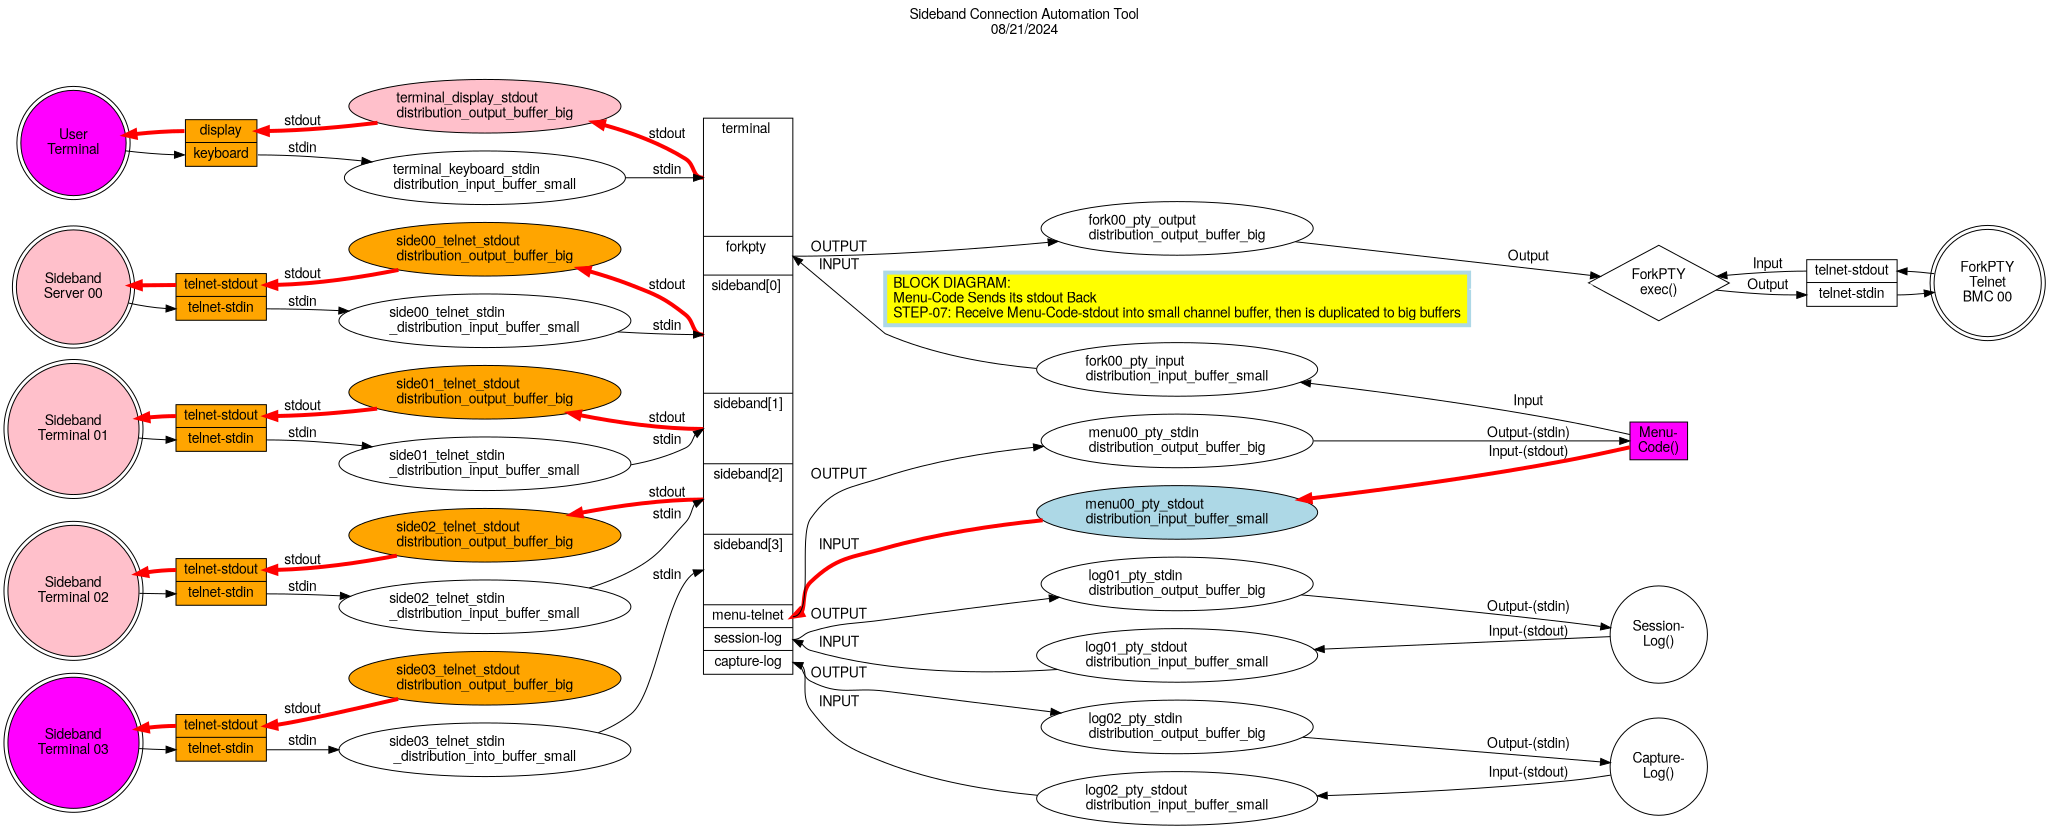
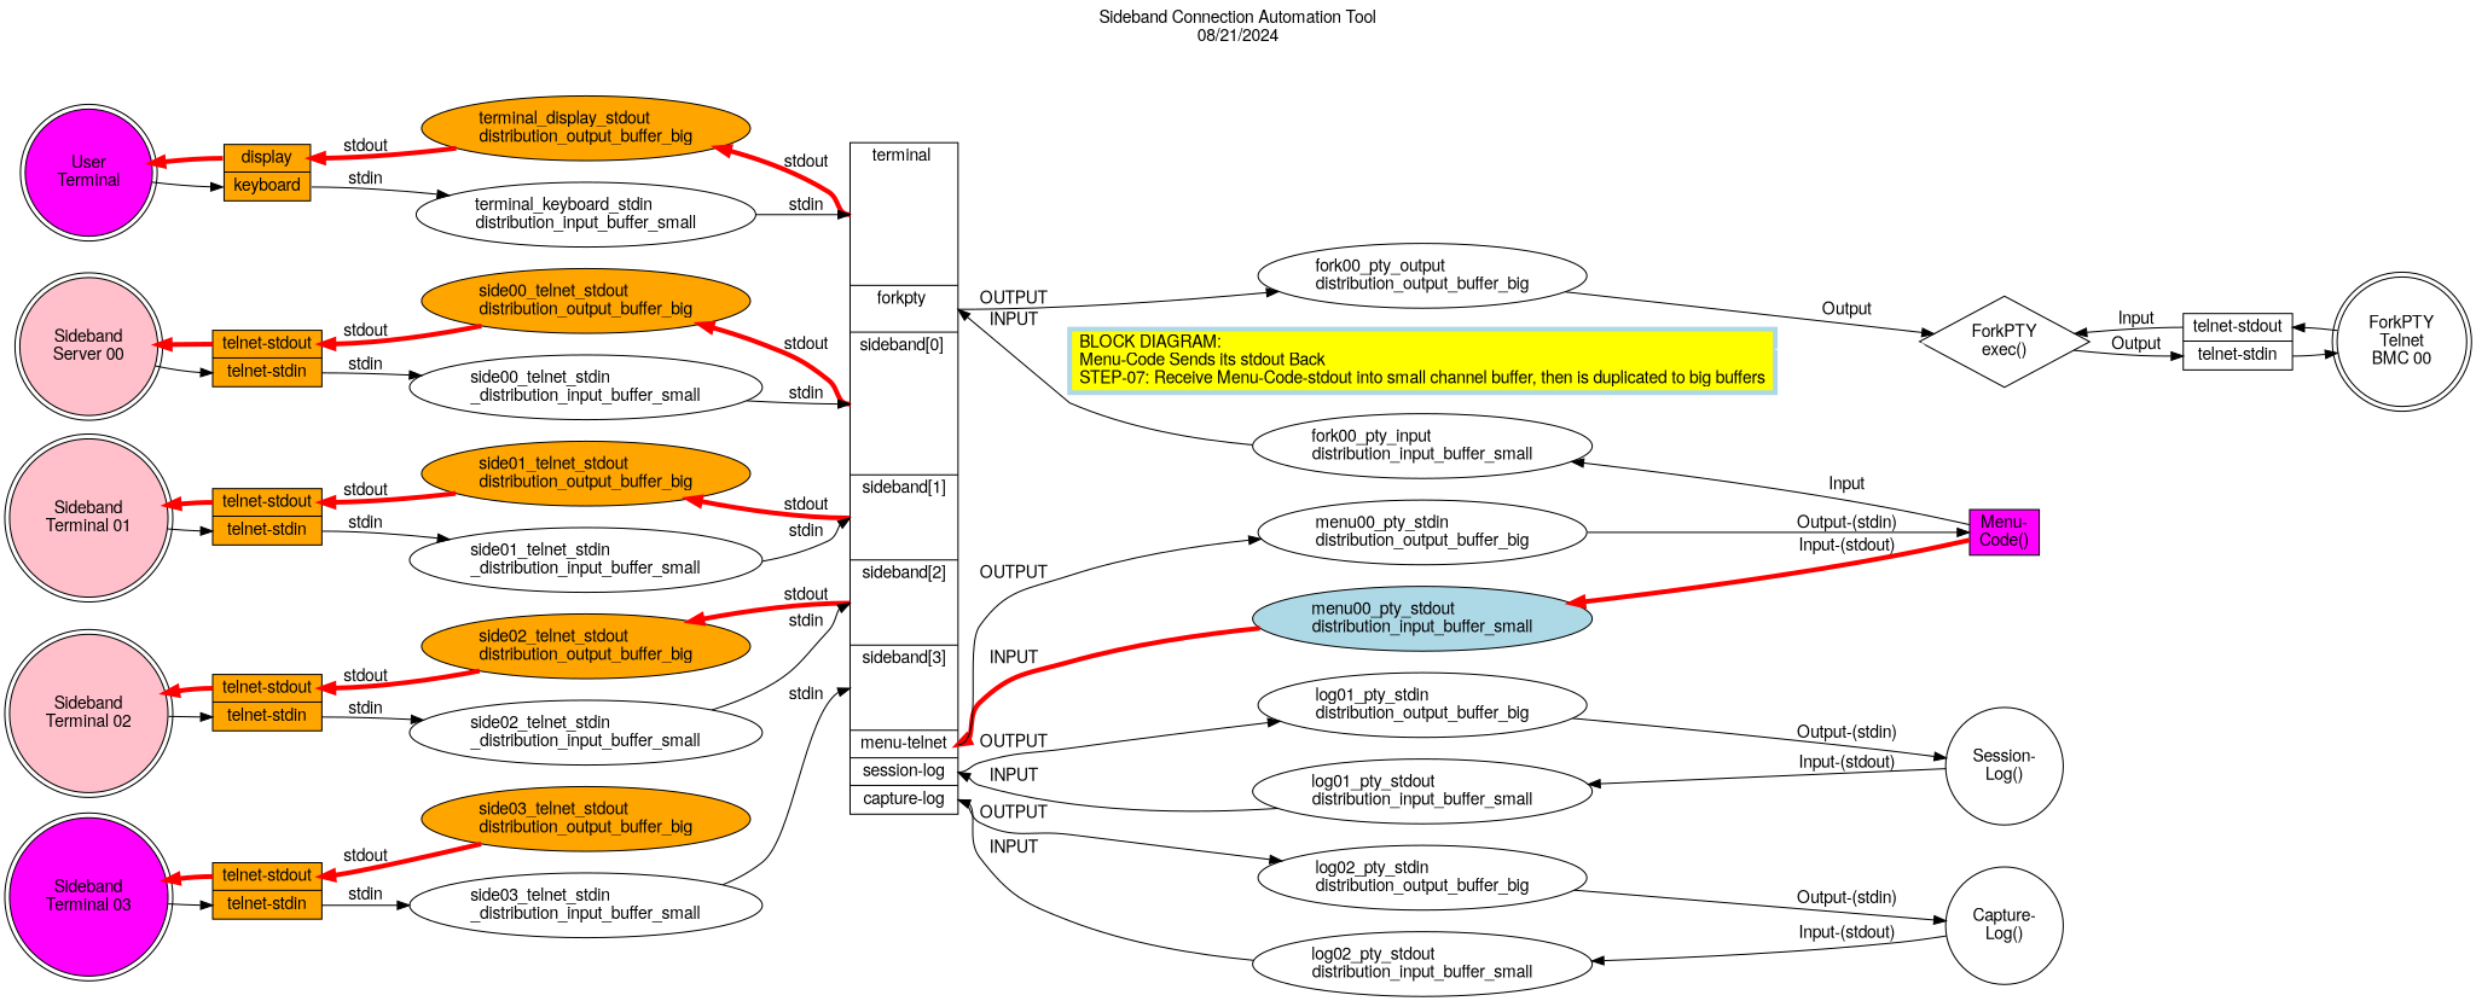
  digraph {
    fontname="Helvetica,Arial,sans-serif"
    label="Sideband Connection Automation Tool\n08/21/2024"
    labelloc=t
    rankdir=LR
    node [fontname="Helvetica,Arial,sans-serif" shape=ellipse]
    edge [fontname="Helvetica,Arial,sans-serif"]
    n1 [label="<f0> terminal \n\n\n\n\n\n\n | <f1> forkpty \n\n | <f2> sideband[0] \n\n\n\n\n\n\n | <f3> sideband[1]\n\n\n\n | <f4> sideband[2]\n\n\n\n | <f5> sideband[3]\n\n\n\n | <f6> menu-telnet | <f7> session-log | <f8> capture-log" shape=record]
    n2 [label="fork00_pty_input\ldistribution_input_buffer_small"]
    n3 [label="fork00_pty_output\ldistribution_output_buffer_big"]
    n4 [fillcolor=lightblue label="menu00_pty_stdout\ldistribution_input_buffer_small" style=filled]
    n5 [label="menu00_pty_stdin\ldistribution_output_buffer_big"]
    n6 [label="log01_pty_stdout\ldistribution_input_buffer_small"]
    n7 [label="log01_pty_stdin\ldistribution_output_buffer_big"]
    n8 [label="log02_pty_stdout\ldistribution_input_buffer_small"]
    n9 [label="log02_pty_stdin\ldistribution_output_buffer_big"]
    n10 [fillcolor=magenta label="Menu-\nCode()" shape=box style=filled]
    n11 [label="ForkPTY\nexec()" shape=diamond]
    n12 [label="Session-\nLog()" shape=circle]
    n13 [label="Capture-\nLog()" shape=circle]
    n14 [color=lightblue fillcolor=yellow label="BLOCK DIAGRAM:\lMenu-Code Sends its stdout Back\lSTEP-07: Receive Menu-Code-stdout into small channel buffer, then is duplicated to big buffers" penwidth=4.0 shape=box style=filled]
    n15 [label="<f0> telnet-stdout | <f1> telnet-stdin" shape=record]
    n16 [label="ForkPTY\nTelnet\nBMC 00" shape=doublecircle]
    n17 [fillcolor=magenta label="User\nTerminal" shape=doublecircle style=filled]
    n18 [fillcolor=orange label="<f0> display | <f1> keyboard" shape=record style=filled]
-   n19 [fillcolor=pink label="terminal_display_stdout\ldistribution_output_buffer_big" style=filled]
+   n19 [fillcolor=orange label="terminal_display_stdout\ldistribution_output_buffer_big" style=filled]
    n20 [label="terminal_keyboard_stdin\ldistribution_input_buffer_small"]
    n21 [fillcolor=pink label="Sideband\nServer 00" shape=doublecircle style=filled]
    n22 [fillcolor=orange label="<f0> telnet-stdout | <f1> telnet-stdin" shape=record style=filled]
    n23 [fillcolor=orange label="side00_telnet_stdout\ldistribution_output_buffer_big" style=filled]
    n24 [label="side00_telnet_stdin\l_distribution_input_buffer_small"]
    n25 [fillcolor=pink label="Sideband\nTerminal 01" shape=doublecircle style=filled]
    n26 [fillcolor=orange label="<f0> telnet-stdout | <f1> telnet-stdin" shape=record style=filled]
    n27 [fillcolor=orange label="side01_telnet_stdout\ldistribution_output_buffer_big" style=filled]
    n28 [label="side01_telnet_stdin\l_distribution_input_buffer_small"]
    n29 [fillcolor=pink label="Sideband\nTerminal 02" shape=doublecircle style=filled]
    n30 [fillcolor=orange label="<f0> telnet-stdout | <f1> telnet-stdin" shape=record style=filled]
    n31 [fillcolor=orange label="side02_telnet_stdout\ldistribution_output_buffer_big" style=filled]
    n32 [label="side02_telnet_stdin\l_distribution_input_buffer_small"]
    n33 [fillcolor=magenta label="Sideband\nTerminal 03" shape=doublecircle style=filled]
    n34 [fillcolor=orange label="<f0> telnet-stdout | <f1> telnet-stdin" shape=record style=filled]
    n35 [fillcolor=orange label="side03_telnet_stdout\ldistribution_output_buffer_big" style=filled]
-   n36 [label="side03_telnet_stdin\l_distribution_into_buffer_small"]
+   n36 [label="side03_telnet_stdin\l_distribution_input_buffer_small"]
    n1 -> n2 [color=black dir=back label=INPUT penwidth=1.0 tailport=f1]
    n1 -> n3 [label=OUTPUT tailport=f1]
    n1 -> n4 [color=red dir=back label=INPUT penwidth=4.0 tailport=f6]
    n1 -> n5 [label=OUTPUT tailport=f6]
    n1 -> n6 [color=black dir=back label=INPUT penwidth=1.0 tailport=f7]
    n1 -> n7 [label=OUTPUT tailport=f7]
    n1 -> n8 [color=black dir=back label=INPUT penwidth=1.0 tailport=f8]
    n1 -> n9 [label=OUTPUT tailport=f8]
    n2 -> n10 [dir=back label=Input]
    n3 -> n11 [label=Output]
    n4 -> n10 [color=red dir=back label="Input-(stdout)" penwidth=4.0]
    n5 -> n10 [label="Output-(stdin)"]
    n6 -> n12 [dir=back label="Input-(stdout)"]
    n7 -> n12 [label="Output-(stdin)"]
    n8 -> n13 [dir=back label="Input-(stdout)"]
    n9 -> n13 [label="Output-(stdin)"]
    n11 -> n15 [dir=back headport=f0 label=Input]
    n11 -> n15 [headport=f1 label=Output]
    n14 -> n11 [color=white]
    n15 -> n16 [dir=back tailport=f0]
    n15 -> n16 [tailport=f1]
    n17 -> n18 [color=red dir=back headport=f0 penwidth=4.0]
    n17 -> n18 [color=black headport=f1 penwidth=1.0]
    n18 -> n19 [color=red dir=back label=stdout penwidth=4.0 tailport=f0]
    n18 -> n20 [color=black label=stdin penwidth=1.0 tailport=f1]
    n19 -> n1 [color=red dir=back headport=f0 label=stdout penwidth=4.0]
    n20 -> n1 [color=black headport=f0 label=stdin penwidth=1.0]
    n21 -> n22 [color=red dir=back headport=f0 penwidth=4.0]
    n21 -> n22 [headport=f1]
    n22 -> n23 [color=red dir=back label=stdout penwidth=4.0 tailport=f0]
    n22 -> n24 [label=stdin tailport=f1]
    n23 -> n1 [color=red dir=back headport=f2 label=stdout penwidth=4.0]
    n24 -> n1 [headport=f2 label=stdin]
    n25 -> n26 [color=red dir=back headport=f0 penwidth=4.0]
    n25 -> n26 [headport=f1]
    n26 -> n27 [color=red dir=back label=stdout penwidth=4.0 tailport=f0]
    n26 -> n28 [label=stdin tailport=f1]
    n27 -> n1 [color=red dir=back headport=f3 label=stdout penwidth=4.0]
    n28 -> n1 [headport=f3 label=stdin]
    n29 -> n30 [color=red dir=back headport=f0 penwidth=4.0]
    n29 -> n30 [headport=f1]
    n30 -> n31 [color=red dir=back label=stdout penwidth=4.0 tailport=f0]
    n30 -> n32 [label=stdin tailport=f1]
    n31 -> n1 [color=red dir=back headport=f4 label=stdout penwidth=4.0]
    n32 -> n1 [headport=f4 label=stdin]
    n33 -> n34 [color=red dir=back headport=f0 penwidth=4.0]
    n33 -> n34 [headport=f1]
    n34 -> n35 [color=red dir=back label=stdout penwidth=4.0 tailport=f0]
    n34 -> n36 [label=stdin tailport=f1]
    n36 -> n1 [headport=f5 label=stdin]
  }
